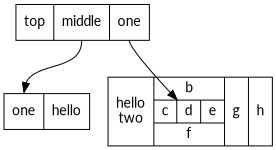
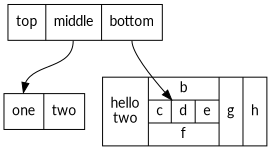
  digraph {
    fontname=Lato
    node [fontname=Lato shape=record]
    edge [fontname=Lato]
-   n1 [label="<f0> top|<f1> middle|<f2> one"]
-   n2 [label="<f0> one|<f1> hello"]
+   n1 [label="<f0> top|<f1> middle|<f2> bottom"]
+   n2 [label="<f0> one|<f1> two"]
    n3 [label="hello\ntwo |{ b |{c|<here> d|e}| f}| g | h"]
    n1 -> n2 [headport=f0 tailport=f1]
    n1 -> n3 [headport=here tailport=f2]
  }
